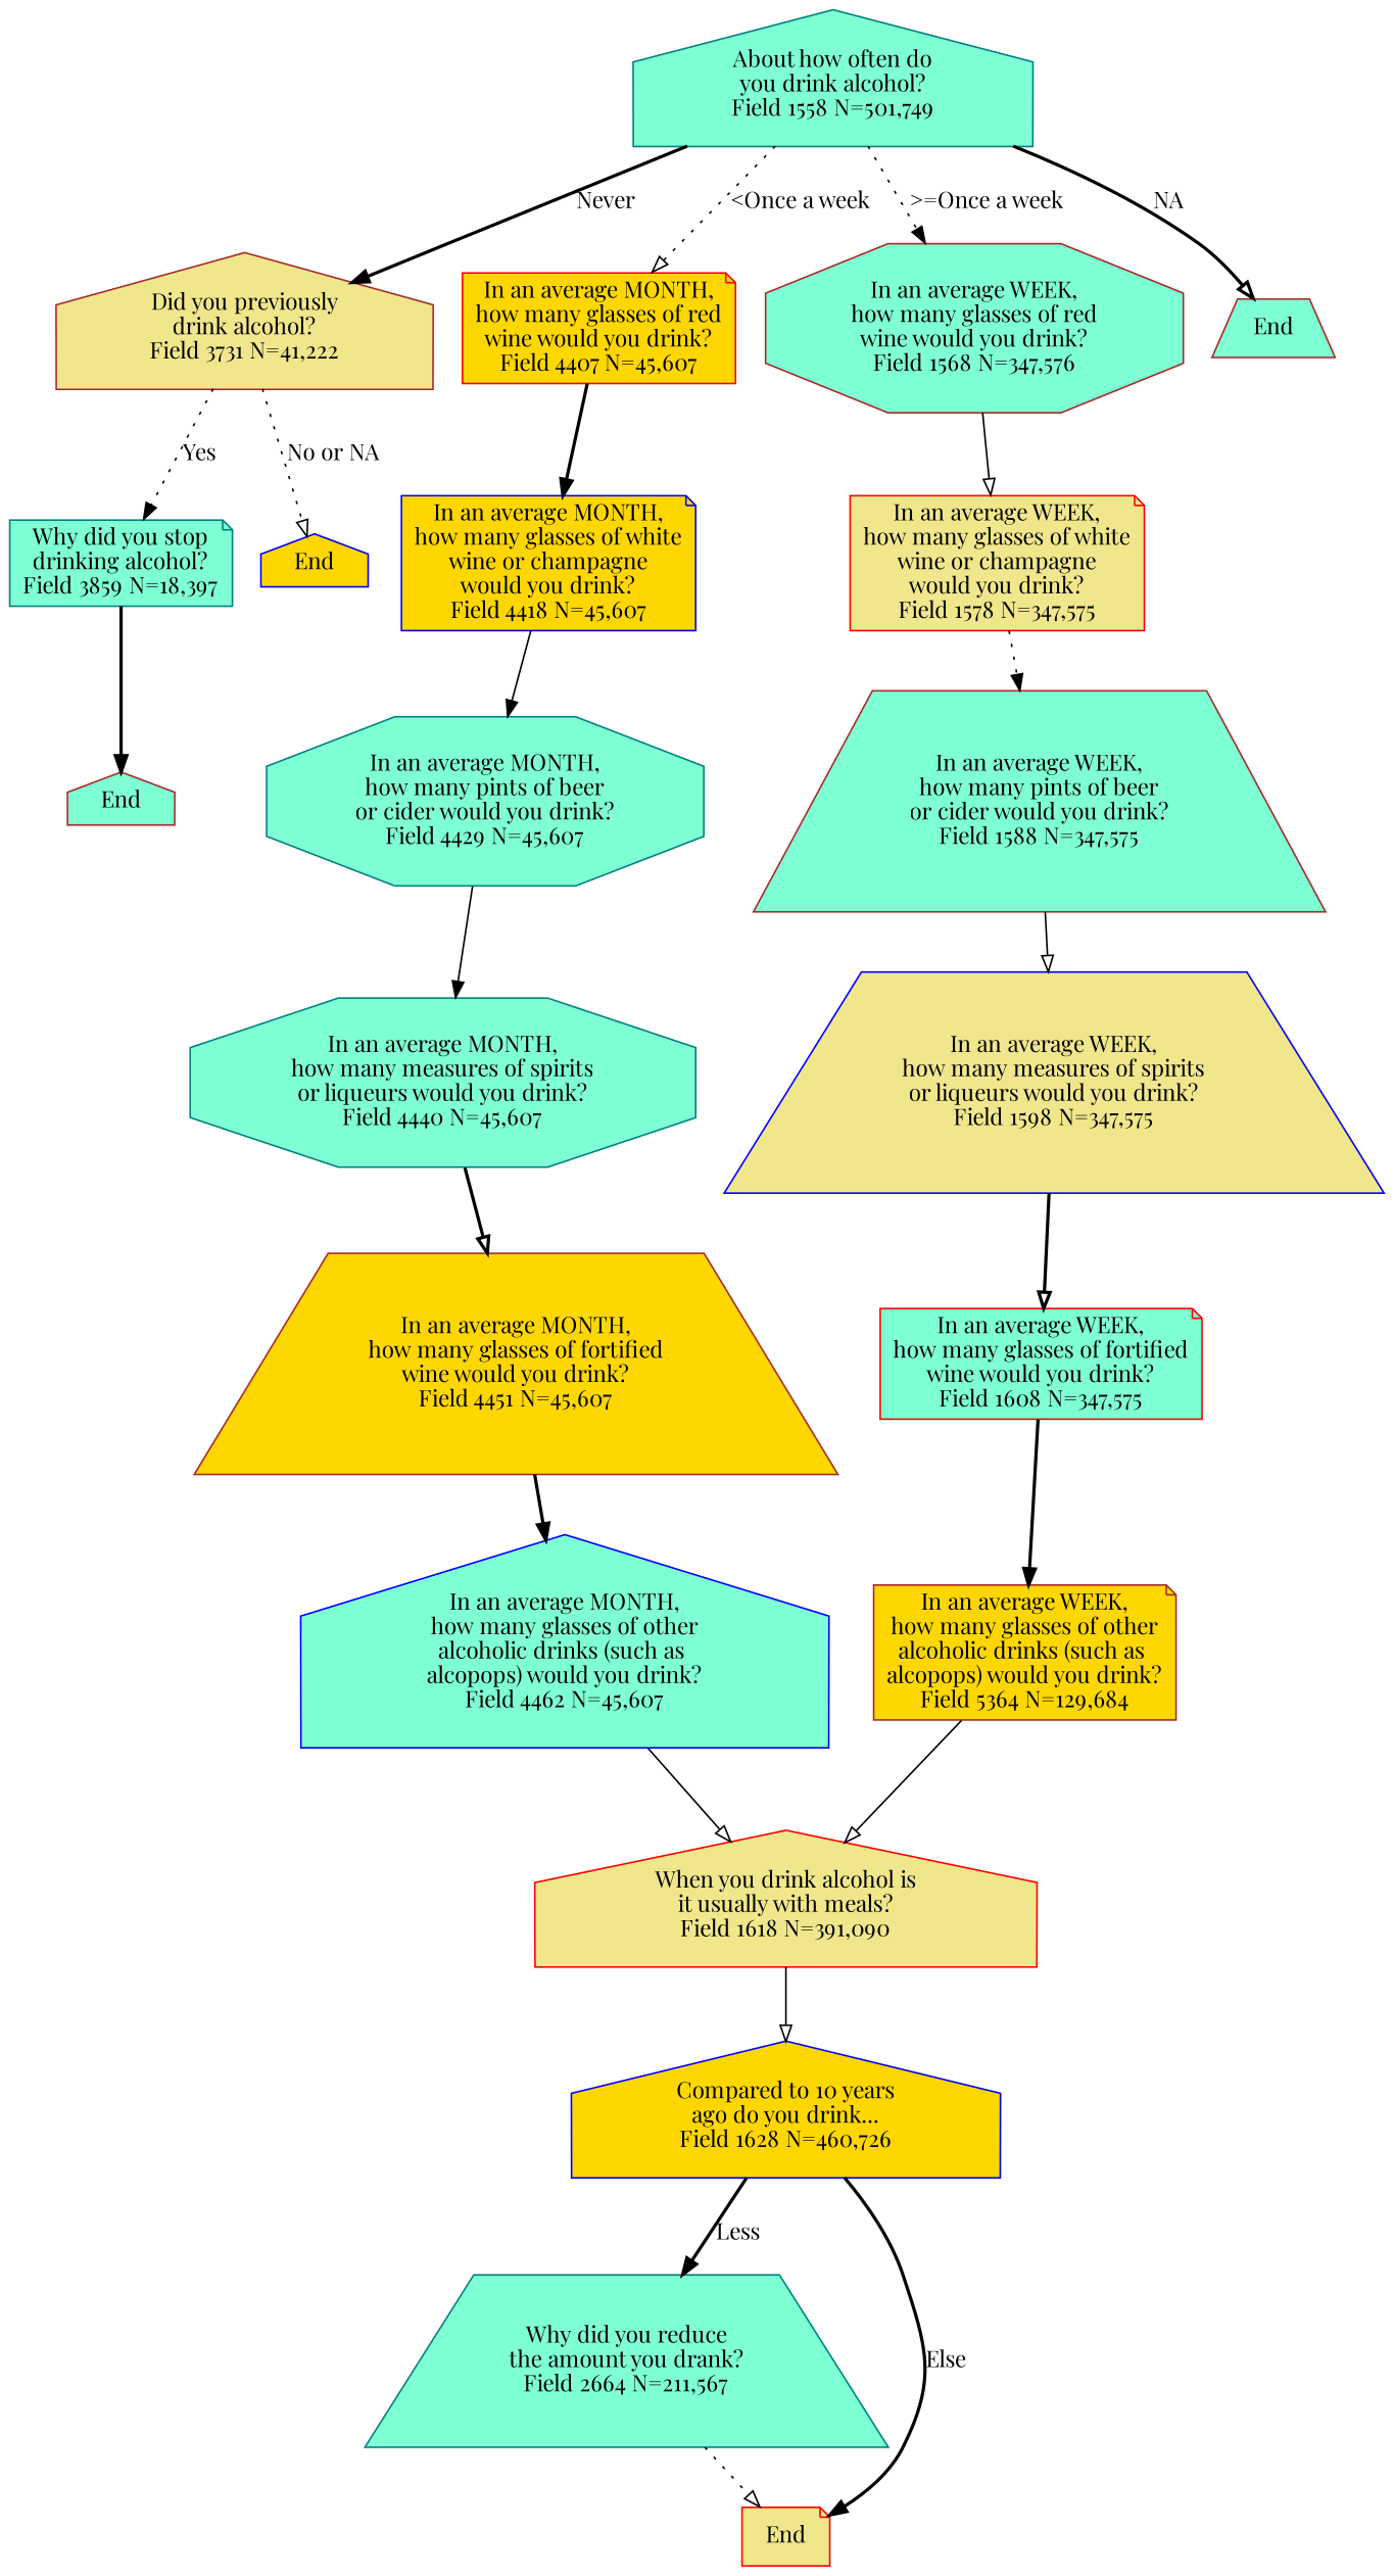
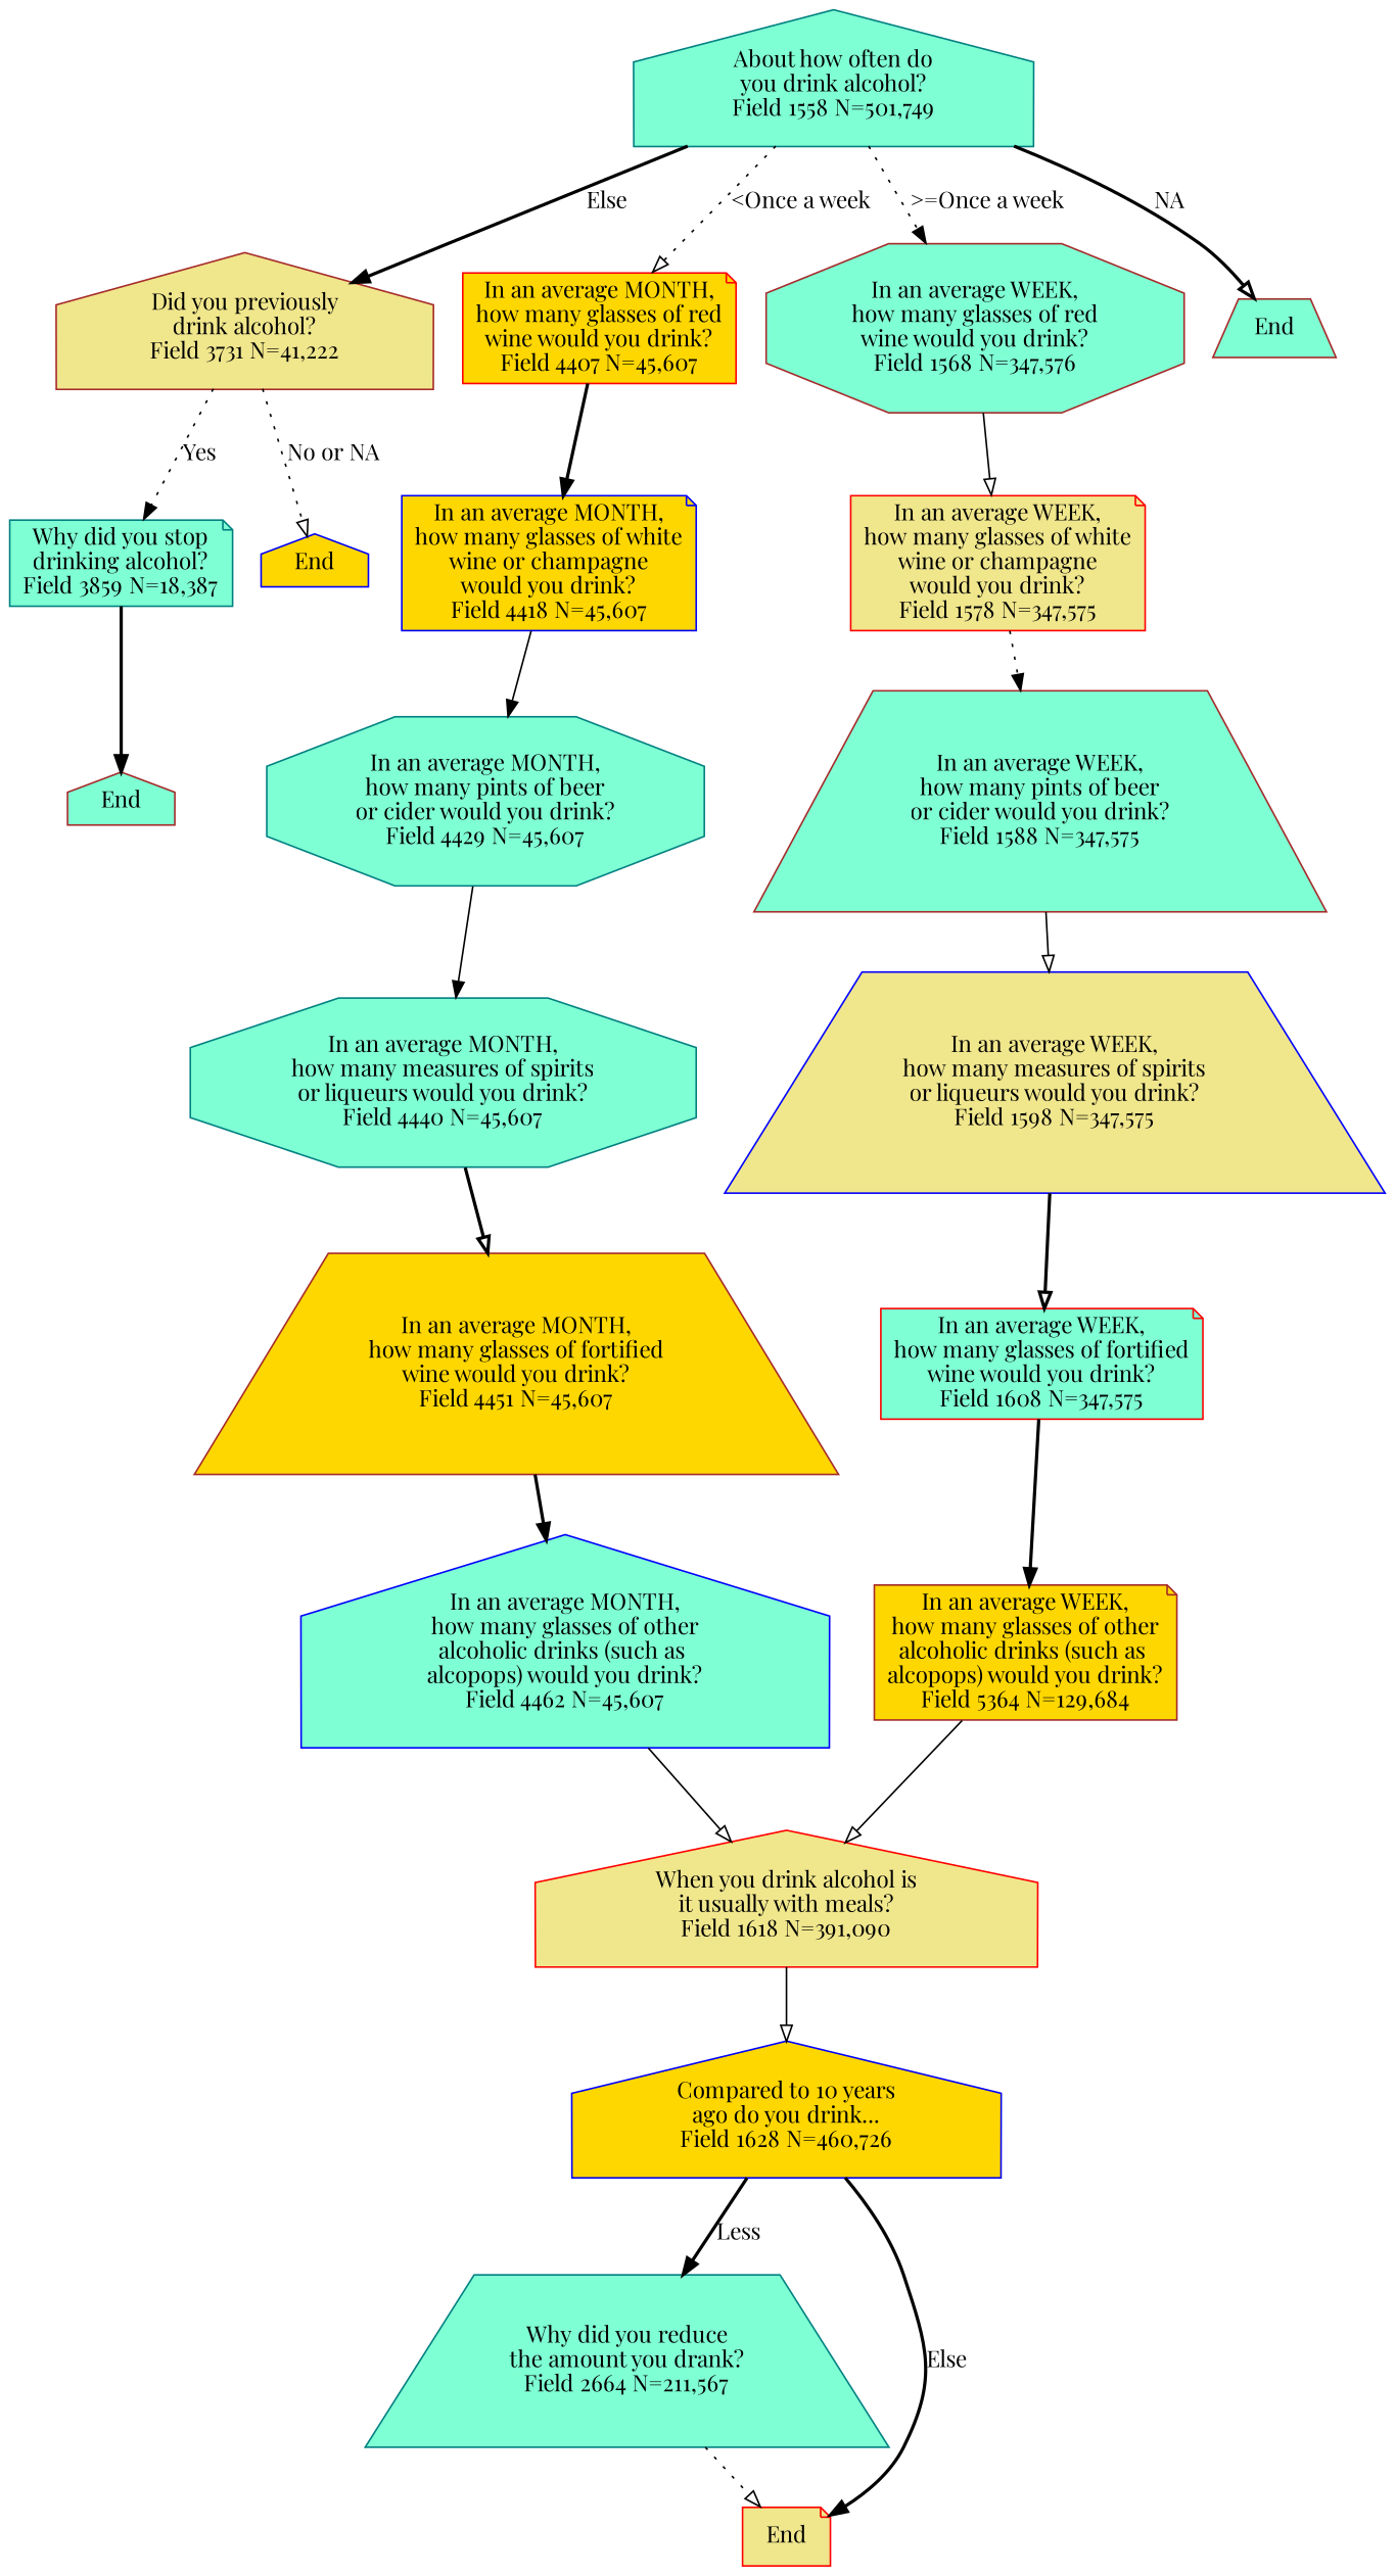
  digraph {
    fontname="Playfair Display"
    node [color=brown fillcolor=aquamarine fontname="Playfair Display" shape=house style=filled]
    edge [arrowhead=normal fontname="Playfair Display" style=bold]
    n1 [color=teal label="About how often do\nyou drink alcohol?\nField 1558 N=501,749"]
    n2 [fillcolor=khaki label="Did you previously\ndrink alcohol?\nField 3731 N=41,222"]
    n3 [color=red fillcolor=gold label="In an average MONTH,\nhow many glasses of red\nwine would you drink?\nField 4407 N=45,607" shape=note]
    n4 [label="In an average WEEK,\nhow many glasses of red\nwine would you drink?\nField 1568 N=347,576" shape=octagon]
    End [shape=trapezium]
-   n6 [color=teal label="Why did you stop\ndrinking alcohol?\nField 3859 N=18,397" shape=note]
+   n6 [color=teal label="Why did you stop\ndrinking alcohol?\nField 3859 N=18,387" shape=note]
    n7 [color=blue fillcolor=gold label=End]
    n8 [color=blue fillcolor=gold label="In an average MONTH,\nhow many glasses of white\nwine or champagne\nwould you drink?\nField 4418 N=45,607" shape=note]
    n9 [color=red fillcolor=khaki label="In an average WEEK,\nhow many glasses of white\nwine or champagne\nwould you drink?\nField 1578 N=347,575" shape=note]
    n10 [label=End]
    n11 [color=teal label="In an average MONTH,\nhow many pints of beer\nor cider would you drink?\nField 4429 N=45,607" shape=octagon]
    n12 [color=teal label="In an average MONTH,\nhow many measures of spirits\nor liqueurs would you drink?\nField 4440 N=45,607" shape=octagon]
    n13 [fillcolor=gold label="In an average MONTH,\nhow many glasses of fortified\nwine would you drink?\nField 4451 N=45,607" shape=trapezium]
    n14 [color=blue label="In an average MONTH,\nhow many glasses of other\nalcoholic drinks (such as \nalcopops) would you drink?\nField 4462 N=45,607"]
    n15 [color=red fillcolor=khaki label="When you drink alcohol is\nit usually with meals?\nField 1618 N=391,090"]
    n16 [color=blue fillcolor=gold label="Compared to 10 years\nago do you drink...\nField 1628 N=460,726"]
    n17 [label="In an average WEEK,\nhow many pints of beer\nor cider would you drink?\nField 1588 N=347,575" shape=trapezium]
    n18 [color=blue fillcolor=khaki label="In an average WEEK,\nhow many measures of spirits\nor liqueurs would you drink?\nField 1598 N=347,575" shape=trapezium]
    n19 [color=red label="In an average WEEK,\nhow many glasses of fortified\nwine would you drink?\nField 1608 N=347,575" shape=note]
    n20 [fillcolor=gold label="In an average WEEK,\nhow many glasses of other\nalcoholic drinks (such as \nalcopops) would you drink?\nField 5364 N=129,684" shape=note]
    n21 [color=teal label="Why did you reduce\nthe amount you drank?\nField 2664 N=211,567" shape=trapezium]
    n22 [color=red fillcolor=khaki label=End shape=note]
-   n1 -> n2 [label=Never]
+   n1 -> n2 [label=Else]
    n1 -> n3 [arrowhead=onormal label="<Once a week" style=dotted]
    n1 -> n4 [label=">=Once a week" style=dotted]
    n1 -> End [arrowhead=onormal label=NA]
    n2 -> n6 [label=Yes style=dotted]
    n2 -> n7 [arrowhead=onormal label="No or NA" style=dotted]
    n3 -> n8
    n4 -> n9 [arrowhead=onormal style=solid]
    n6 -> n10
    n8 -> n11 [style=solid]
    n9 -> n17 [style=dotted]
    n11 -> n12 [style=solid]
    n12 -> n13 [arrowhead=onormal]
    n13 -> n14
    n14 -> n15 [arrowhead=onormal style=solid]
    n15 -> n16 [arrowhead=onormal style=solid]
    n16 -> n21 [label=Less]
    n16 -> n22 [label=Else]
    n17 -> n18 [arrowhead=onormal style=solid]
    n18 -> n19 [arrowhead=onormal]
    n19 -> n20
    n20 -> n15 [arrowhead=onormal style=solid]
    n21 -> n22 [arrowhead=onormal style=dotted]
  }
